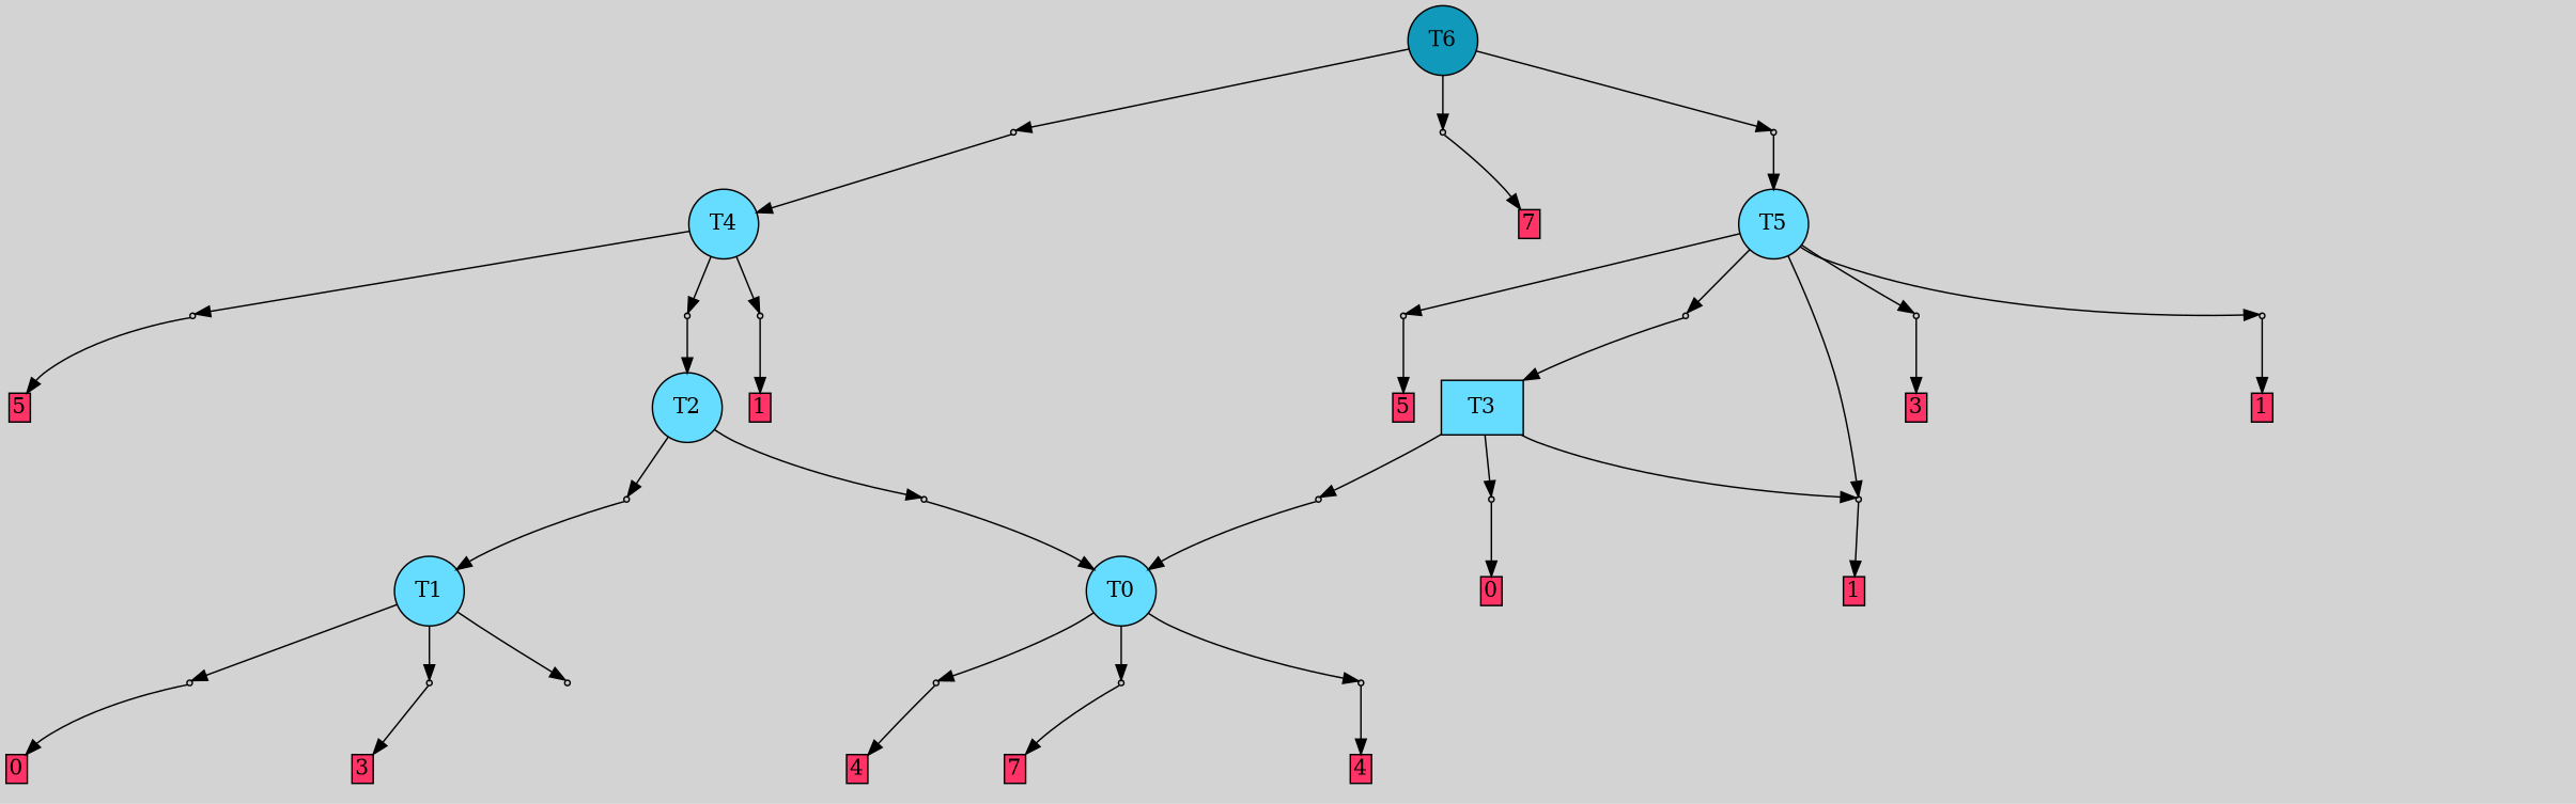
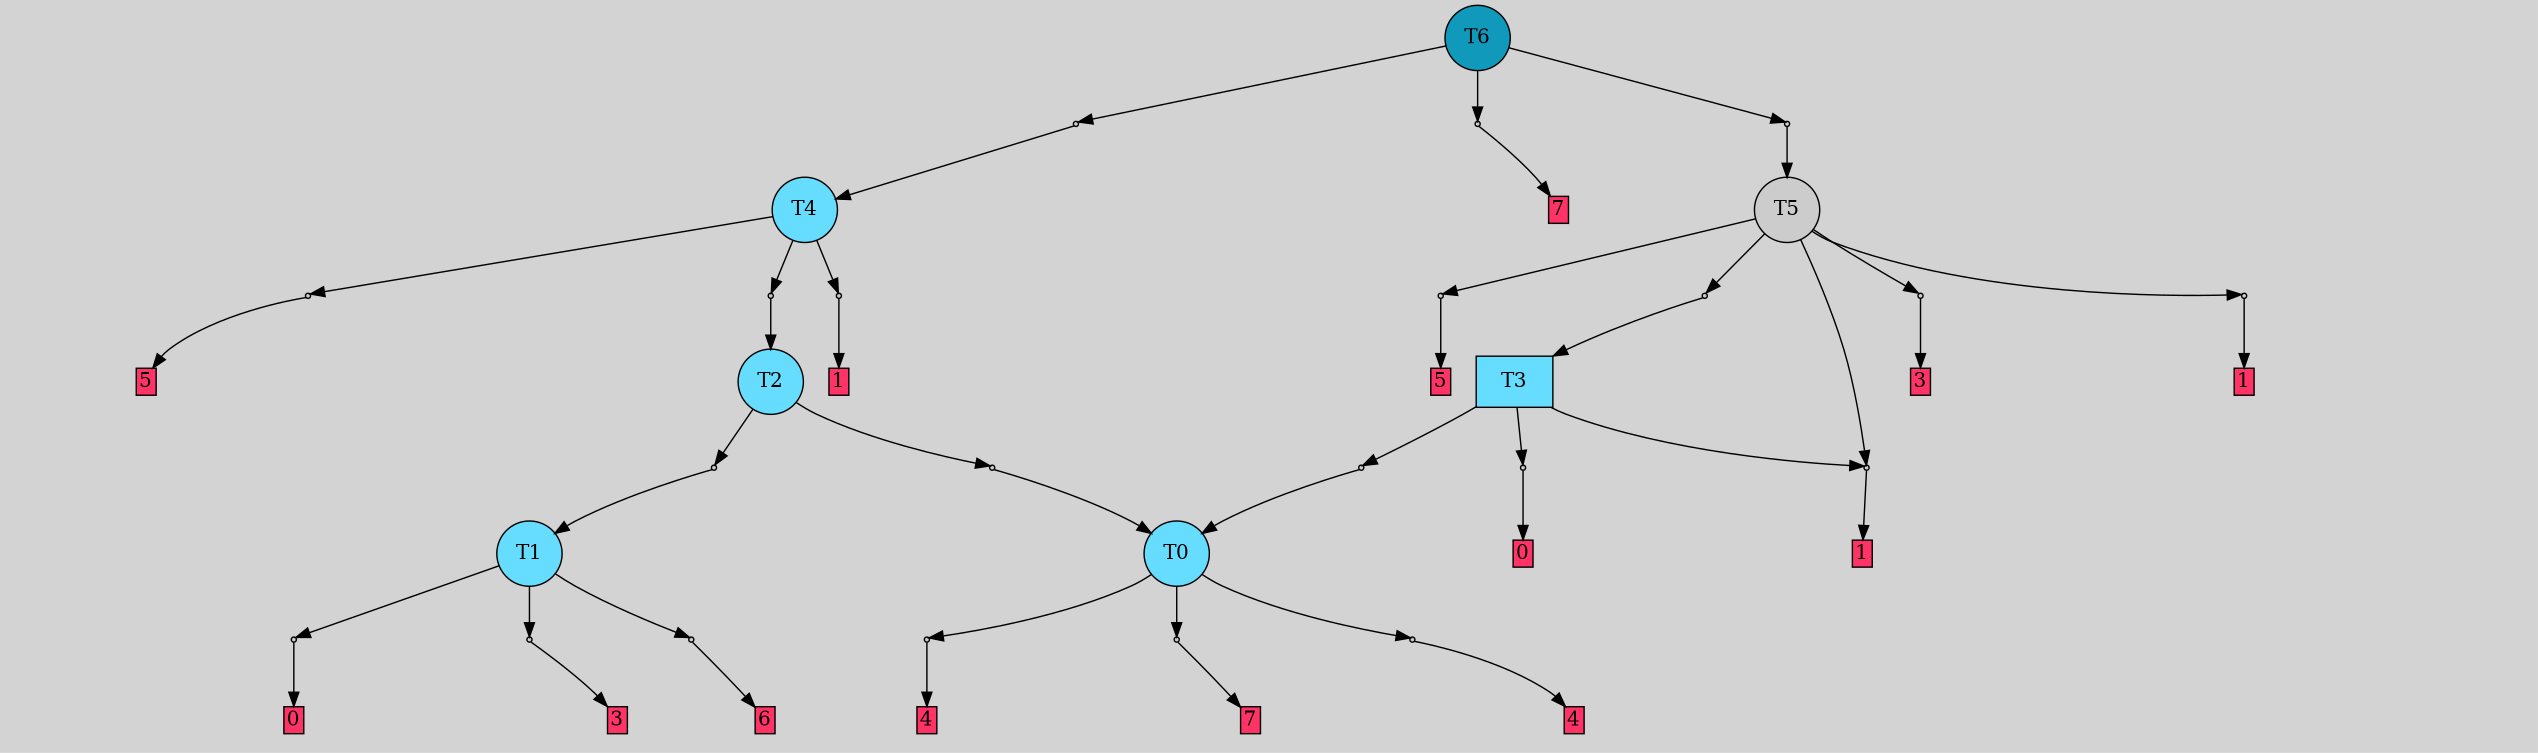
  digraph {
    bgcolor=lightgray
    node [shape=box style=filled]
    T6 [fillcolor="#1199bb" shape=circle]
    P18 [fillcolor="#cccccc" shape=point]
    P19 [fillcolor="#cccccc" shape=point]
    P20 [fillcolor="#cccccc" shape=point]
    T0 [fillcolor="#66ddff" shape=circle]
    P0 [fillcolor="#cccccc" shape=point]
    P1 [fillcolor="#cccccc" shape=point]
    P2 [fillcolor="#cccccc" shape=point]
    I0 [style=invis]
    n10 [fillcolor="#ff3366" height=0 label=4 margin=0.03 width=0]
    n11 [label="0|0&3|1#1|1#0|6#4|1&#92;n" style=invis]
    n12 [fillcolor="#ff3366" height=0 label=7 margin=0.03 width=0]
    n13 [label="0|0&2|7#1|1#0|6#2|2&#92;n" style=invis]
    n14 [fillcolor="#ff3366" height=0 label=4 margin=0.03 width=0]
    T1 [fillcolor="#66ddff" shape=circle]
    P3 [fillcolor="#cccccc" shape=point]
    P4 [fillcolor="#cccccc" shape=point]
    P5 [fillcolor="#cccccc" shape=point]
    n19 [label="3|0&3|1#1|4#2|5#2|2&#92;n" style=invis]
    n20 [fillcolor="#ff3366" height=0 label=0 margin=0.03 width=0]
    n21 [label="2|6&3|5#4|7#3|5#1|7&#92;n6|0&0|6#4|3#2|6#1|4&#92;n" style=invis]
    n22 [fillcolor="#ff3366" height=0 label=3 margin=0.03 width=0]
    I5 [style=invis]
+   n24 [fillcolor="#ff3366" height=0 label=6 margin=0.03 width=0]
    T2 [fillcolor="#66ddff" shape=circle]
    P6 [fillcolor="#cccccc" shape=point]
    P7 [fillcolor="#cccccc" shape=point]
    n28 [label="8|0&2|6#2|2#1|4#0|0&#92;n" style=invis]
    n29 [label="2|0&1|3#4|3#4|2#1|6&#92;n" style=invis]
    T3 [fillcolor="#66ddff"]
    P8 [fillcolor="#cccccc" shape=point]
    P9 [fillcolor="#cccccc" shape=point]
    P10 [fillcolor="#cccccc" shape=point]
    n34 [label="2|0&1|3#4|3#4|2#1|6&#92;n" style=invis]
    n35 [label="6|5&3|4#4|3#4|4#4|7&#92;n1|0&0|5#3|5#2|6#4|4&#92;n" style=invis]
    n36 [fillcolor="#ff3366" height=0 label=1 margin=0.03 width=0]
    n37 [label="8|0&2|6#2|2#1|1#1|0&#92;n" style=invis]
    n38 [fillcolor="#ff3366" height=0 label=0 margin=0.03 width=0]
    T4 [fillcolor="#66ddff" shape=circle]
    P11 [fillcolor="#cccccc" shape=point]
    P12 [fillcolor="#cccccc" shape=point]
    P13 [fillcolor="#cccccc" shape=point]
    n43 [label="8|0&4|5#2|4#0|2#2|5&#92;n" style=invis]
    n44 [label="6|5&3|4#4|3#4|4#4|0&#92;n4|0&0|5#3|5#2|6#4|4&#92;n" style=invis]
    n45 [fillcolor="#ff3366" height=0 label=1 margin=0.03 width=0]
    n46 [label="6|0&3|5#3|6#0|1#3|3&#92;n" style=invis]
    n47 [fillcolor="#ff3366" height=0 label=5 margin=0.03 width=0]
-   T5 [fillcolor="#66ddff" shape=circle]
+   T5 [fillcolor="#cccccc" shape=circle]
    P14 [fillcolor="#cccccc" shape=point]
    P15 [fillcolor="#cccccc" shape=point]
    P16 [fillcolor="#cccccc" shape=point]
    P17 [fillcolor="#cccccc" shape=point]
    n53 [label="3|6&4|0#3|2#4|4#3|5&#92;n6|0&0|6#4|0#3|6#1|4&#92;n" style=invis]
    n54 [fillcolor="#ff3366" height=0 label=3 margin=0.03 width=0]
    n55 [label="6|5&3|4#4|3#4|4#4|0&#92;n4|0&0|5#3|5#2|6#4|4&#92;n" style=invis]
    n56 [fillcolor="#ff3366" height=0 label=1 margin=0.03 width=0]
    n57 [label="6|0&3|5#2|6#0|1#3|3&#92;n" style=invis]
    n58 [fillcolor="#ff3366" height=0 label=5 margin=0.03 width=0]
    n59 [label="2|0&4|3#4|4#1|6#1|7&#92;n" style=invis]
    n60 [label="3|0&3|6#0|7#1|2#4|0&#92;n" style=invis]
    n61 [label="6|0&2|6#2|4#3|0#0|5&#92;n" style=invis]
    n62 [fillcolor="#ff3366" height=0 label=7 margin=0.03 width=0]
    n63 [label="7|5&2|5#1|1#3|4#1|5&#92;n6|0&0|5#3|5#1|1#3|0&#92;n" style=invis]
    subgraph sub_1 {
      rank=same
      T6
    }
    T6 -> P18
    T6 -> P19
    T6 -> P20
    P18 -> T4
    P18 -> n60 [style=invis]
    P19 -> n61 [style=invis]
    P19 -> n62
    P20 -> T5
    P20 -> n63 [style=invis]
    T0 -> P0
    T0 -> P1
    T0 -> P2
    P0 -> I0 [style=invis]
    P0 -> n10
    P1 -> n11 [style=invis]
    P1 -> n12
    P2 -> n13 [style=invis]
    P2 -> n14
    T1 -> P3
    T1 -> P4
    T1 -> P5
    P3 -> n19 [style=invis]
    P3 -> n20
    P4 -> n21 [style=invis]
    P4 -> n22
    P5 -> I5 [style=invis]
+   P5 -> n24
    T2 -> P6
    T2 -> P7
    P6 -> T1
    P6 -> n28 [style=invis]
    P7 -> T0
    P7 -> n29 [style=invis]
    T3 -> P8
    T3 -> P9
    T3 -> P10
    P8 -> T0
    P8 -> n34 [style=invis]
    P9 -> n35 [style=invis]
    P9 -> n36
    P10 -> n37 [style=invis]
    P10 -> n38
    T4 -> P11
    T4 -> P12
    T4 -> P13
    P11 -> T2
    P11 -> n43 [style=invis]
    P12 -> n44 [style=invis]
    P12 -> n45
    P13 -> n46 [style=invis]
    P13 -> n47
    T5 -> P9
    T5 -> P14
    T5 -> P15
    T5 -> P16
    T5 -> P17
    P14 -> n53 [style=invis]
    P14 -> n54
    P15 -> n55 [style=invis]
    P15 -> n56
    P16 -> n57 [style=invis]
    P16 -> n58
    P17 -> T3
    P17 -> n59 [style=invis]
  }
